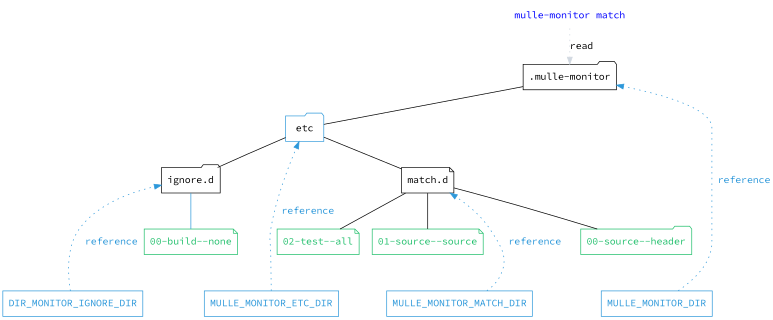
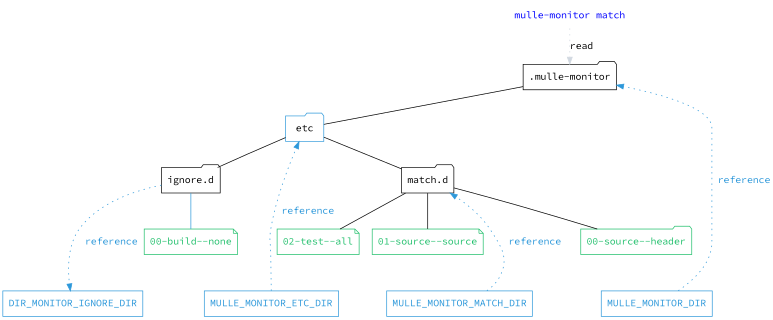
  digraph {
    fontname="Source Code Pro"
    rankdir=TD
    node [fontcolor="#20bf6b" fontname="Source Code Pro" shape=folder color="#2d98da"]
    edge [color="#2d98da" fontname="Source Code Pro"]
    "mulle-monitor match" [fontcolor=blue shape=none color=""]
    ".mulle-monitor" [fontcolor="" color=""]
-   n3 [label="match.d" shape=note fontcolor="" color=""]
+   n3 [label="match.d" fontcolor="" color=""]
    n4 [color=black fontcolor=black label="ignore.d"]
    n5 [color="#20bf6b" label="01-source--source" shape=note]
    n6 [color="#20bf6b" label="00-source--header"]
    n7 [color="#20bf6b" label="02-test--all" shape=note]
    n8 [color="#20bf6b" label="00-build--none" shape=note]
    MULLE_MONITOR_ETC_DIR [fontcolor="#2d98da" shape=record]
    MULLE_MONITOR_MATCH_DIR [fontcolor="#2d98da" shape=record]
    MULLE_MONITOR_DIR [fontcolor="#2d98da" shape=record]
    n12 [fontcolor="#2d98da" label=DIR_MONITOR_IGNORE_DIR shape=record]
    etc [fontcolor=black]
    subgraph sub_1 {
      rank=same
      "mulle-monitor match"
    }
    subgraph sub_2 {
      rank=same
      ".mulle-monitor"
    }
    subgraph sub_3 {
      rank=same
      n3
      n4
    }
    subgraph sub_4 {
      rank=same
      n5
      n6
      n7
      n8
    }
    subgraph sub_5 {
      rank=same
      n5
      n6
      n7
    }
    subgraph sub_6 {
      rank=same
      MULLE_MONITOR_ETC_DIR
      MULLE_MONITOR_MATCH_DIR
      MULLE_MONITOR_DIR
      n12
    }
    "mulle-monitor match" -> ".mulle-monitor" [color="#d1d8e0" label=read style=dotted]
    ".mulle-monitor" -> etc [arrowhead=none color=""]
    n3 -> n5 [arrowhead=none color=""]
    n3 -> n6 [arrowhead=none color=""]
    n3 -> n7 [arrowhead=none color=""]
    n4 -> n8 [arrowhead=none]
    n5 -> MULLE_MONITOR_ETC_DIR [fontcolor="#2d98da" label=" reference" style=invis]
    n5 -> MULLE_MONITOR_MATCH_DIR [fontcolor="#2d98da" label=" reference" style=invis]
    n5 -> MULLE_MONITOR_DIR [fontcolor="#2d98da" label=" reference" style=invis]
    MULLE_MONITOR_ETC_DIR -> etc [fontcolor="#2d98da" label=" reference" style=dotted]
    MULLE_MONITOR_MATCH_DIR -> n3 [fontcolor="#2d98da" label=" reference" style=dotted]
    MULLE_MONITOR_DIR -> ".mulle-monitor" [fontcolor="#2d98da" label=" reference" style=dotted]
-   n12 -> n4 [fontcolor="#2d98da" label=" reference" style=dotted]
+   n4 -> n12 [fontcolor="#2d98da" label=" reference" style=dotted]
    etc -> n3 [arrowhead=none color=""]
    etc -> n4 [arrowhead=none color=""]
  }
